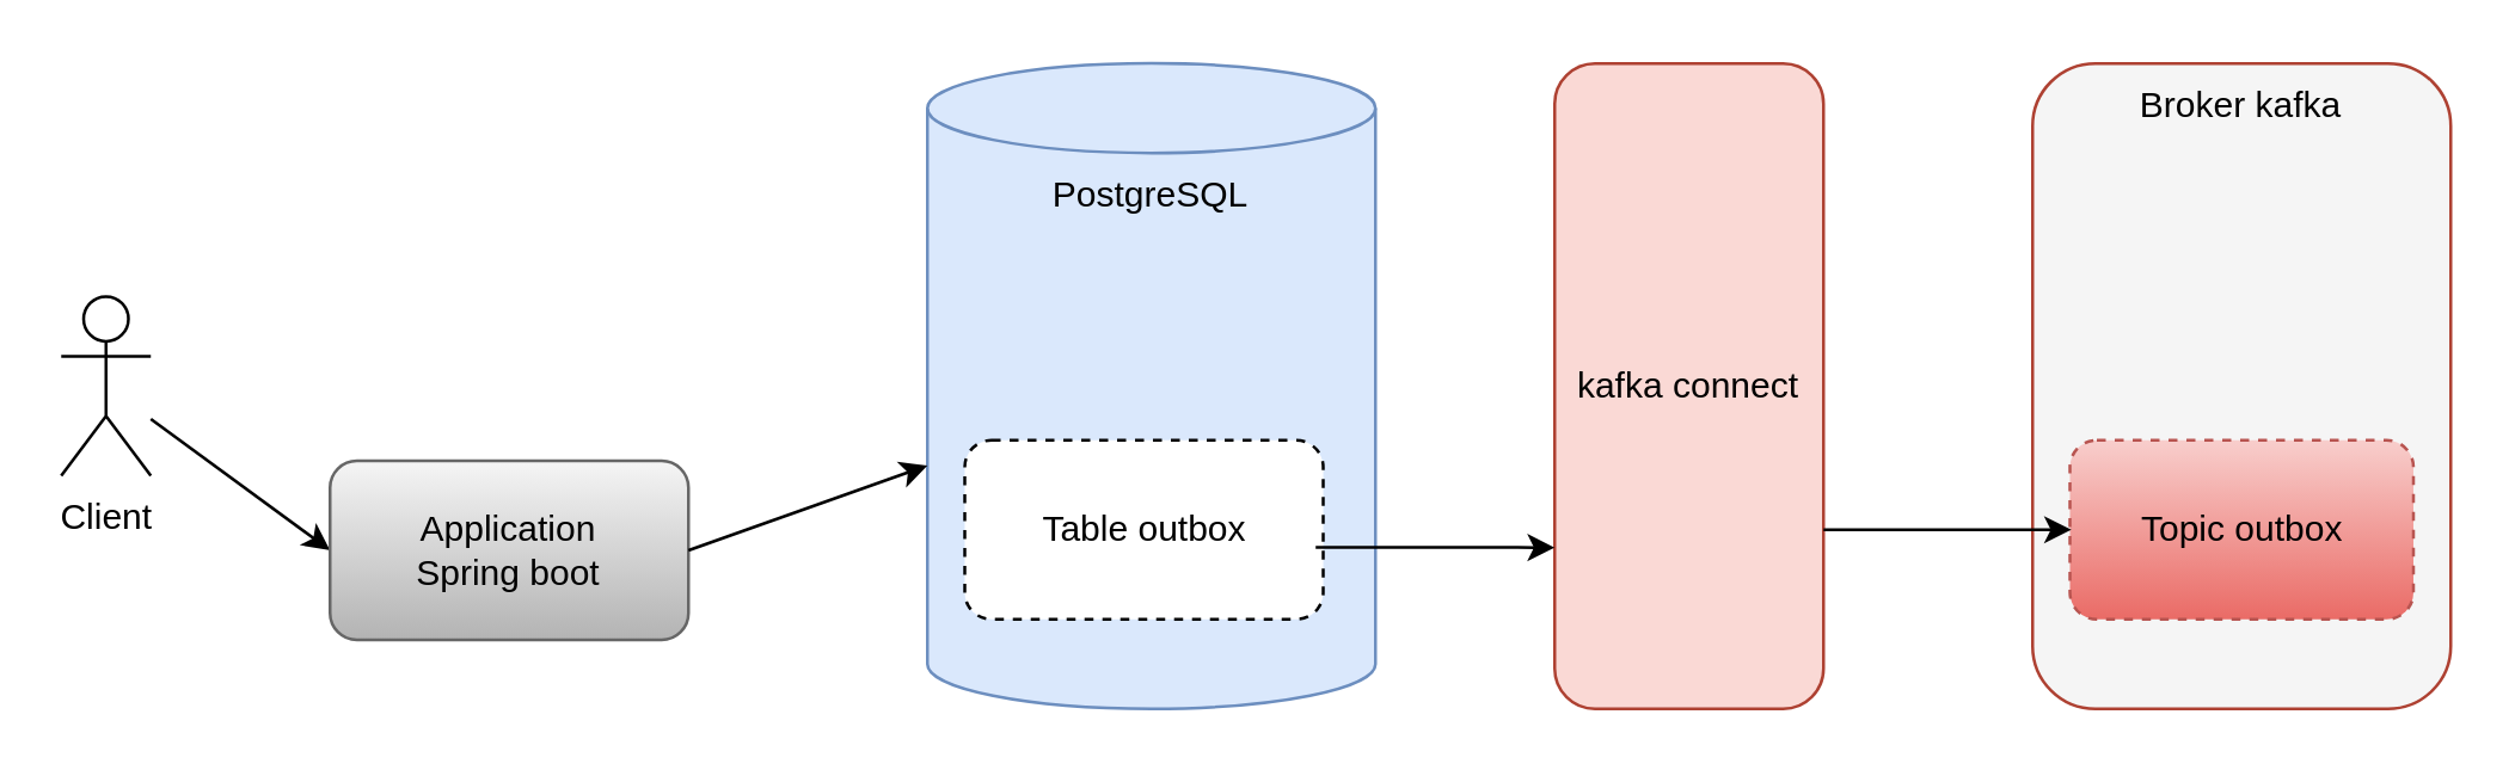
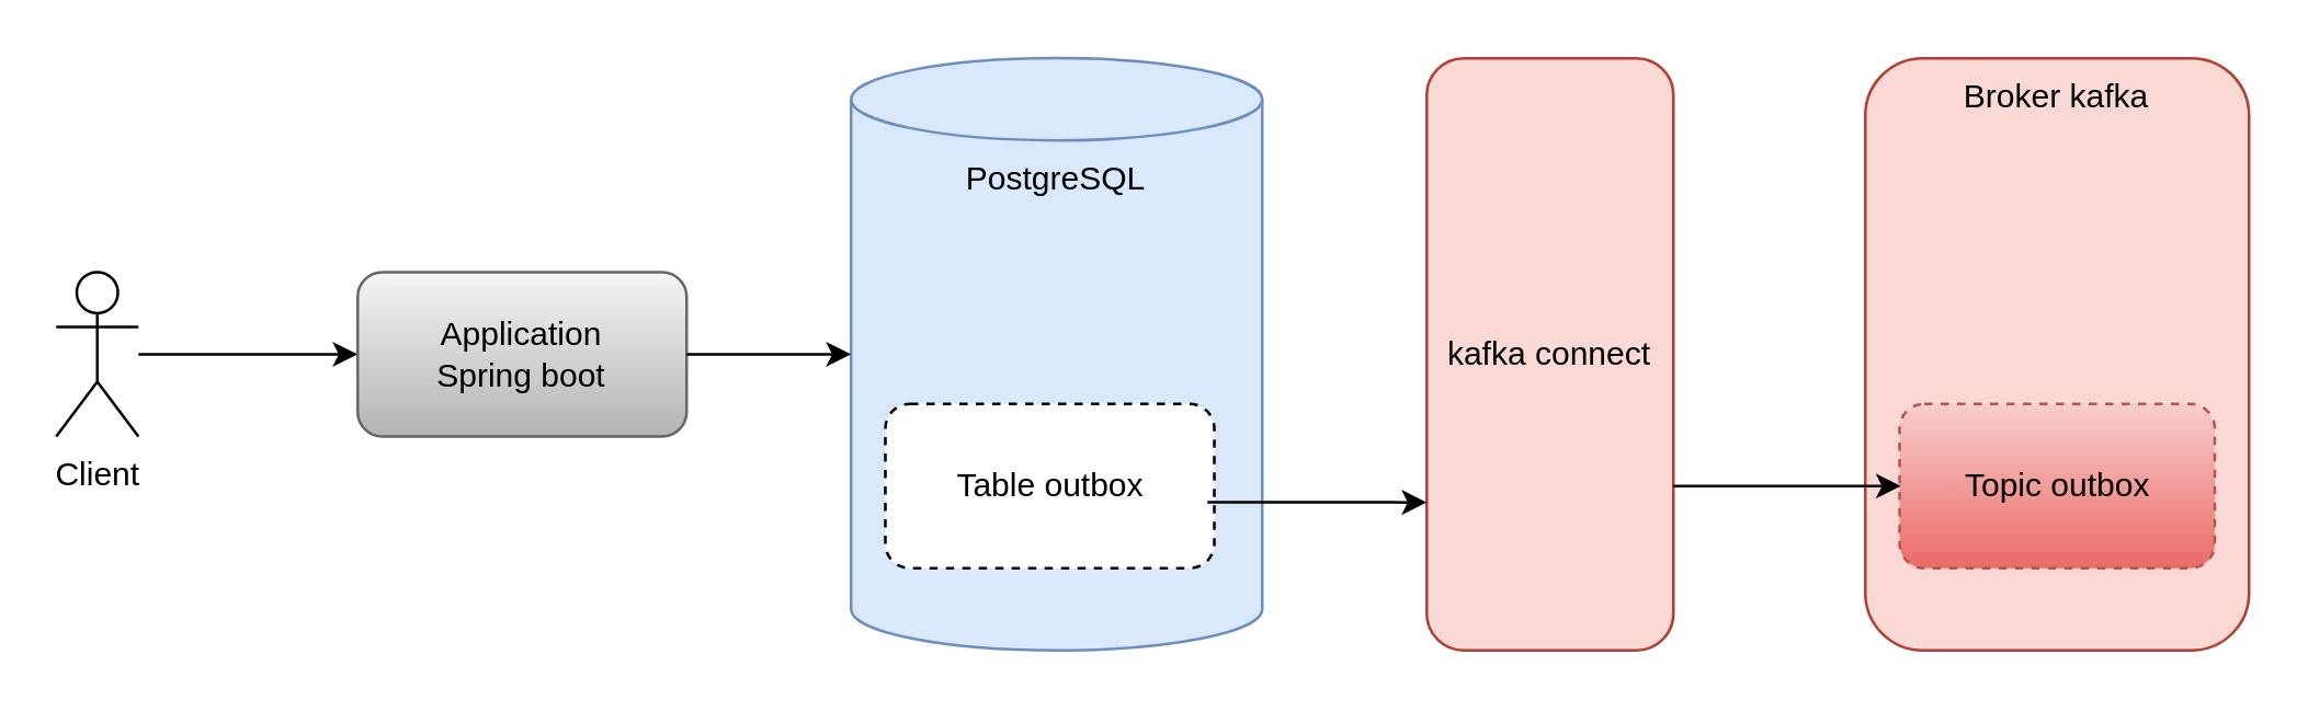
  <mxCell id="0" />
  <mxCell id="1" parent="0" />
  <mxCell id="2" value="PostgreSQL" style="shape=cylinder3;whiteSpace=wrap;html=1;boundedLbl=1;backgroundOutline=1;size=15;fillColor=#dae8fc;strokeColor=#6c8ebf;verticalAlign=top;" parent="1" vertex="1"><mxGeometry x="310" y="20.75" width="150" height="216.25" as="geometry" /></mxCell>
  <mxCell id="3" value="" style="endArrow=classic;html=1;rounded=0;entryX=0;entryY=0.5;entryDx=0;entryDy=0;" parent="1" source="4" target="5" edge="1"><mxGeometry width="50" height="50" relative="1" as="geometry"><mxPoint x="370" y="578.88" as="sourcePoint" /><mxPoint x="81.76" y="308.88" as="targetPoint" /></mxGeometry></mxCell>
  <mxCell id="4" value="Client" style="shape=umlActor;verticalLabelPosition=bottom;verticalAlign=top;html=1;outlineConnect=0;" vertex="1" parent="1"><mxGeometry x="20" y="98.88" width="30" height="60" as="geometry" /></mxCell>
- <mxCell id="5" value="Application &lt;br&gt;Spring boot" style="rounded=1;whiteSpace=wrap;html=1;fillColor=#f5f5f5;strokeColor=#666666;gradientColor=#b3b3b3;" vertex="1" parent="1"><mxGeometry x="110" y="153.88" width="120" height="60" as="geometry" /></mxCell>
+ <mxCell id="5" value="Application &lt;br&gt;Spring boot" style="rounded=1;whiteSpace=wrap;html=1;fillColor=#f5f5f5;strokeColor=#666666;gradientColor=#b3b3b3;" vertex="1" parent="1"><mxGeometry x="130" y="98.88" width="120" height="60" as="geometry" /></mxCell>
  <mxCell id="6" value="Table outbox" style="rounded=1;whiteSpace=wrap;html=1;dashed=1;" vertex="1" parent="1"><mxGeometry x="322.5" y="147" width="120" height="60" as="geometry" /></mxCell>
  <mxCell id="7" value="" style="endArrow=classic;html=1;rounded=0;exitX=1;exitY=0.5;exitDx=0;exitDy=0;" edge="1" parent="1" source="5" target="2"><mxGeometry width="50" height="50" relative="1" as="geometry"><mxPoint x="260" y="139" as="sourcePoint" /><mxPoint x="333" y="117" as="targetPoint" /></mxGeometry></mxCell>
  <mxCell id="8" value="kafka connect" style="rounded=1;whiteSpace=wrap;html=1;fillColor=#fad9d5;strokeColor=#ae4132;" vertex="1" parent="1"><mxGeometry x="520" y="20.76" width="90" height="216.25" as="geometry" /></mxCell>
  <mxCell id="9" value="" style="endArrow=classic;html=1;rounded=0;entryX=0;entryY=0.75;entryDx=0;entryDy=0;exitX=0.979;exitY=0.599;exitDx=0;exitDy=0;exitPerimeter=0;" edge="1" parent="1" source="6" target="8"><mxGeometry width="50" height="50" relative="1" as="geometry"><mxPoint x="260" y="139" as="sourcePoint" /><mxPoint x="333" y="187" as="targetPoint" /></mxGeometry></mxCell>
- <mxCell id="10" value="Broker kafka" style="rounded=1;whiteSpace=wrap;html=1;fillColor=#f5f5f5;strokeColor=#ae4132;verticalAlign=top;" vertex="1" parent="1"><mxGeometry x="680" y="20.75" width="140" height="216.25" as="geometry" /></mxCell>
+ <mxCell id="10" value="Broker kafka" style="rounded=1;whiteSpace=wrap;html=1;fillColor=#fad9d5;strokeColor=#ae4132;verticalAlign=top;" vertex="1" parent="1"><mxGeometry x="680" y="20.75" width="140" height="216.25" as="geometry" /></mxCell>
  <mxCell id="11" value="Topic outbox" style="rounded=1;whiteSpace=wrap;html=1;dashed=1;fillColor=#f8cecc;gradientColor=#ea6b66;strokeColor=#b85450;" vertex="1" parent="1"><mxGeometry x="692.5" y="147" width="115" height="60" as="geometry" /></mxCell>
  <mxCell id="12" value="" style="endArrow=classic;html=1;rounded=0;" edge="1" parent="1"><mxGeometry width="50" height="50" relative="1" as="geometry"><mxPoint x="610" y="177" as="sourcePoint" /><mxPoint x="693" y="177" as="targetPoint" /></mxGeometry></mxCell>
